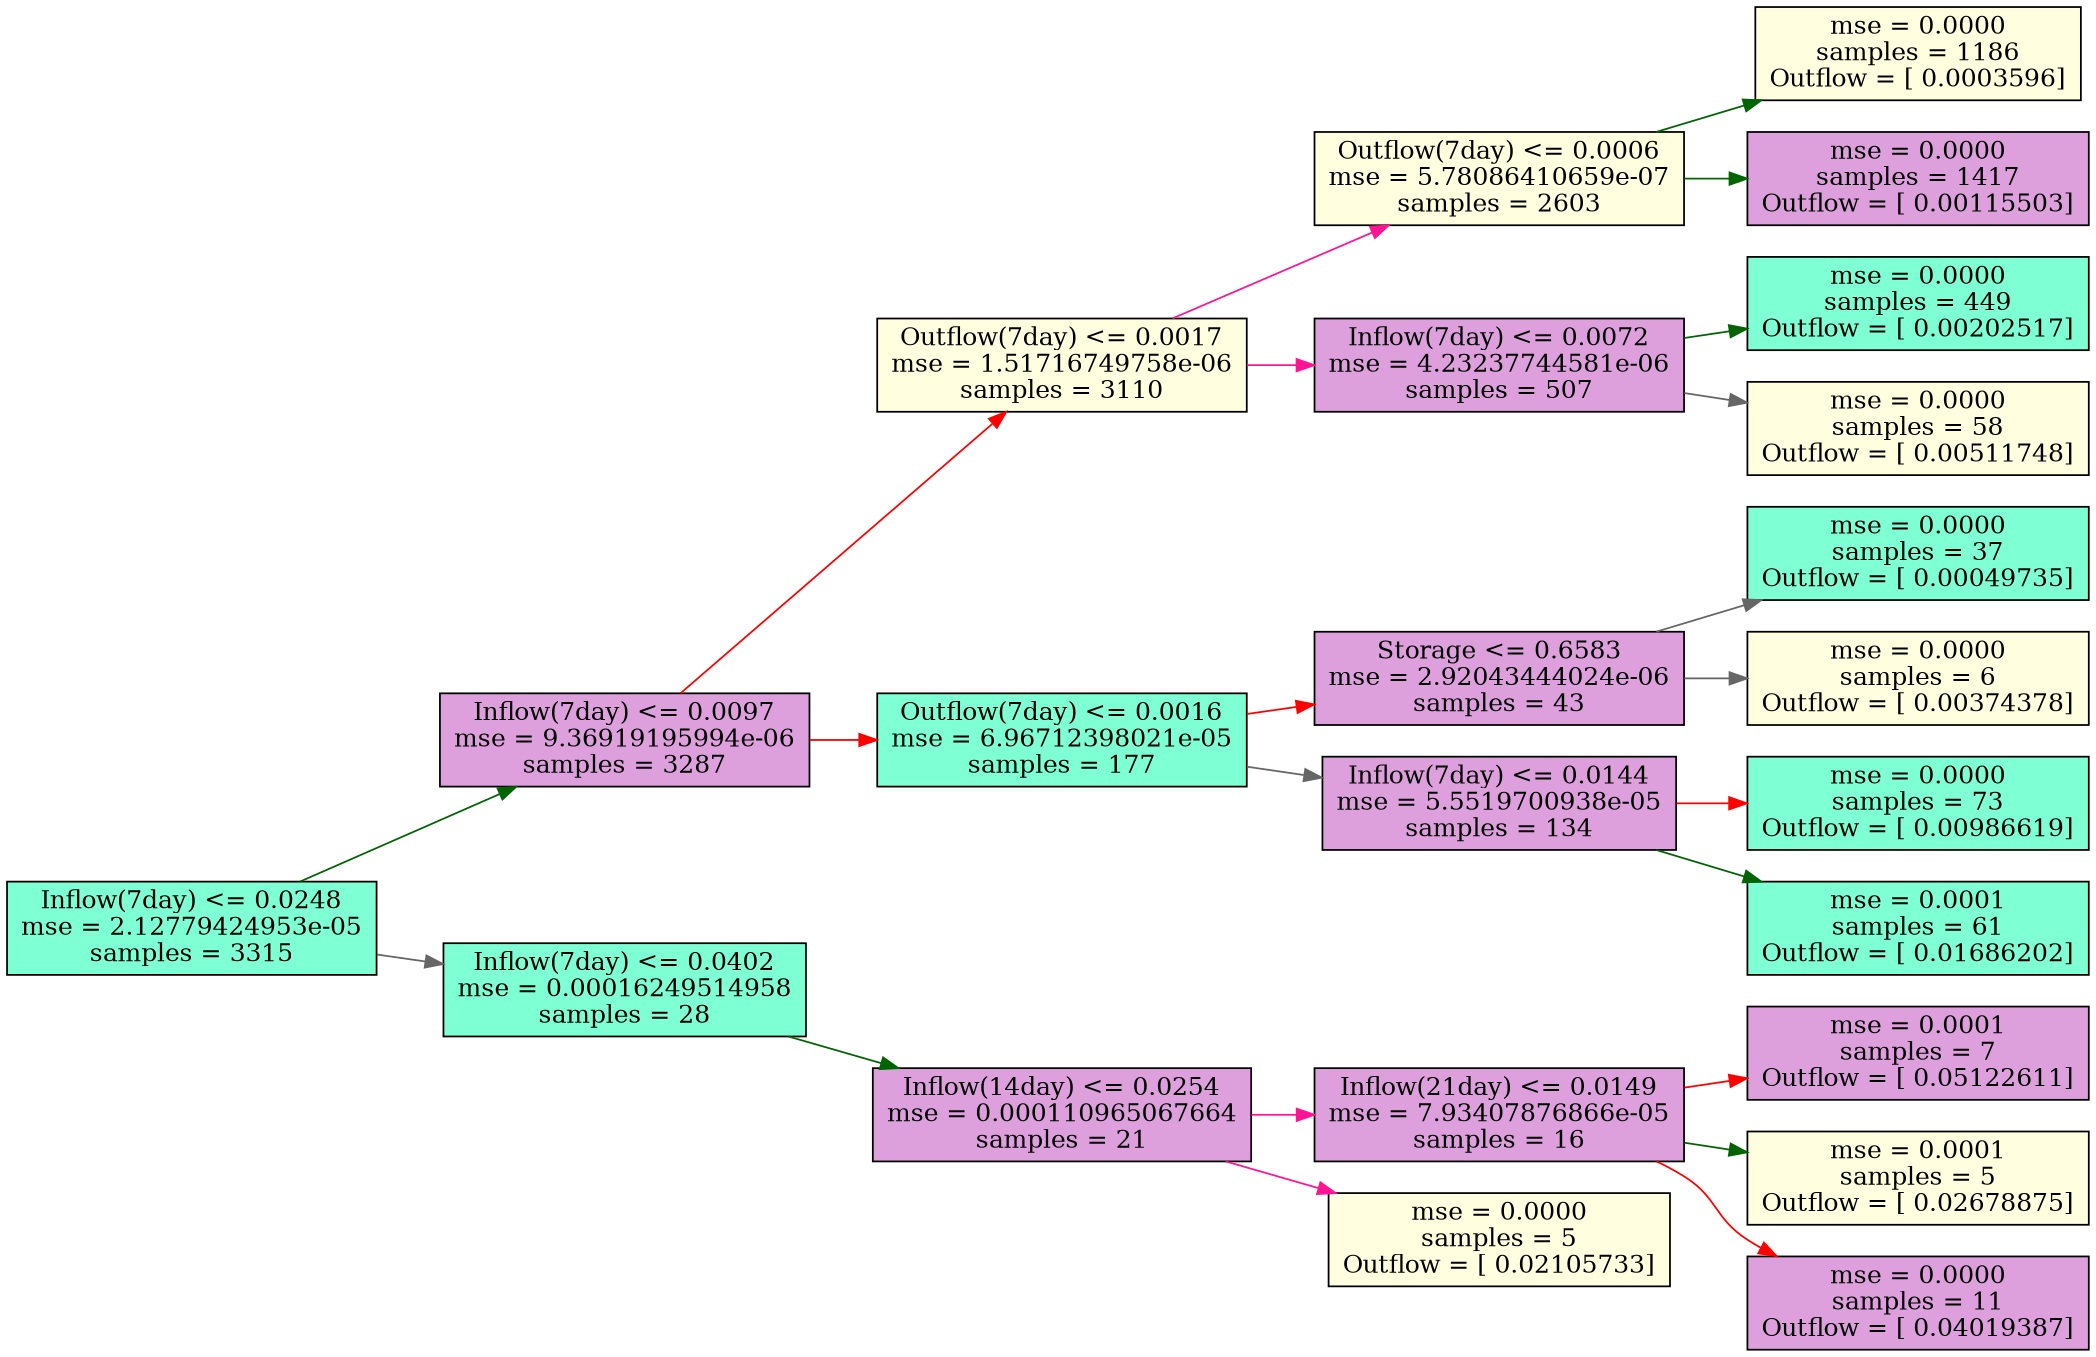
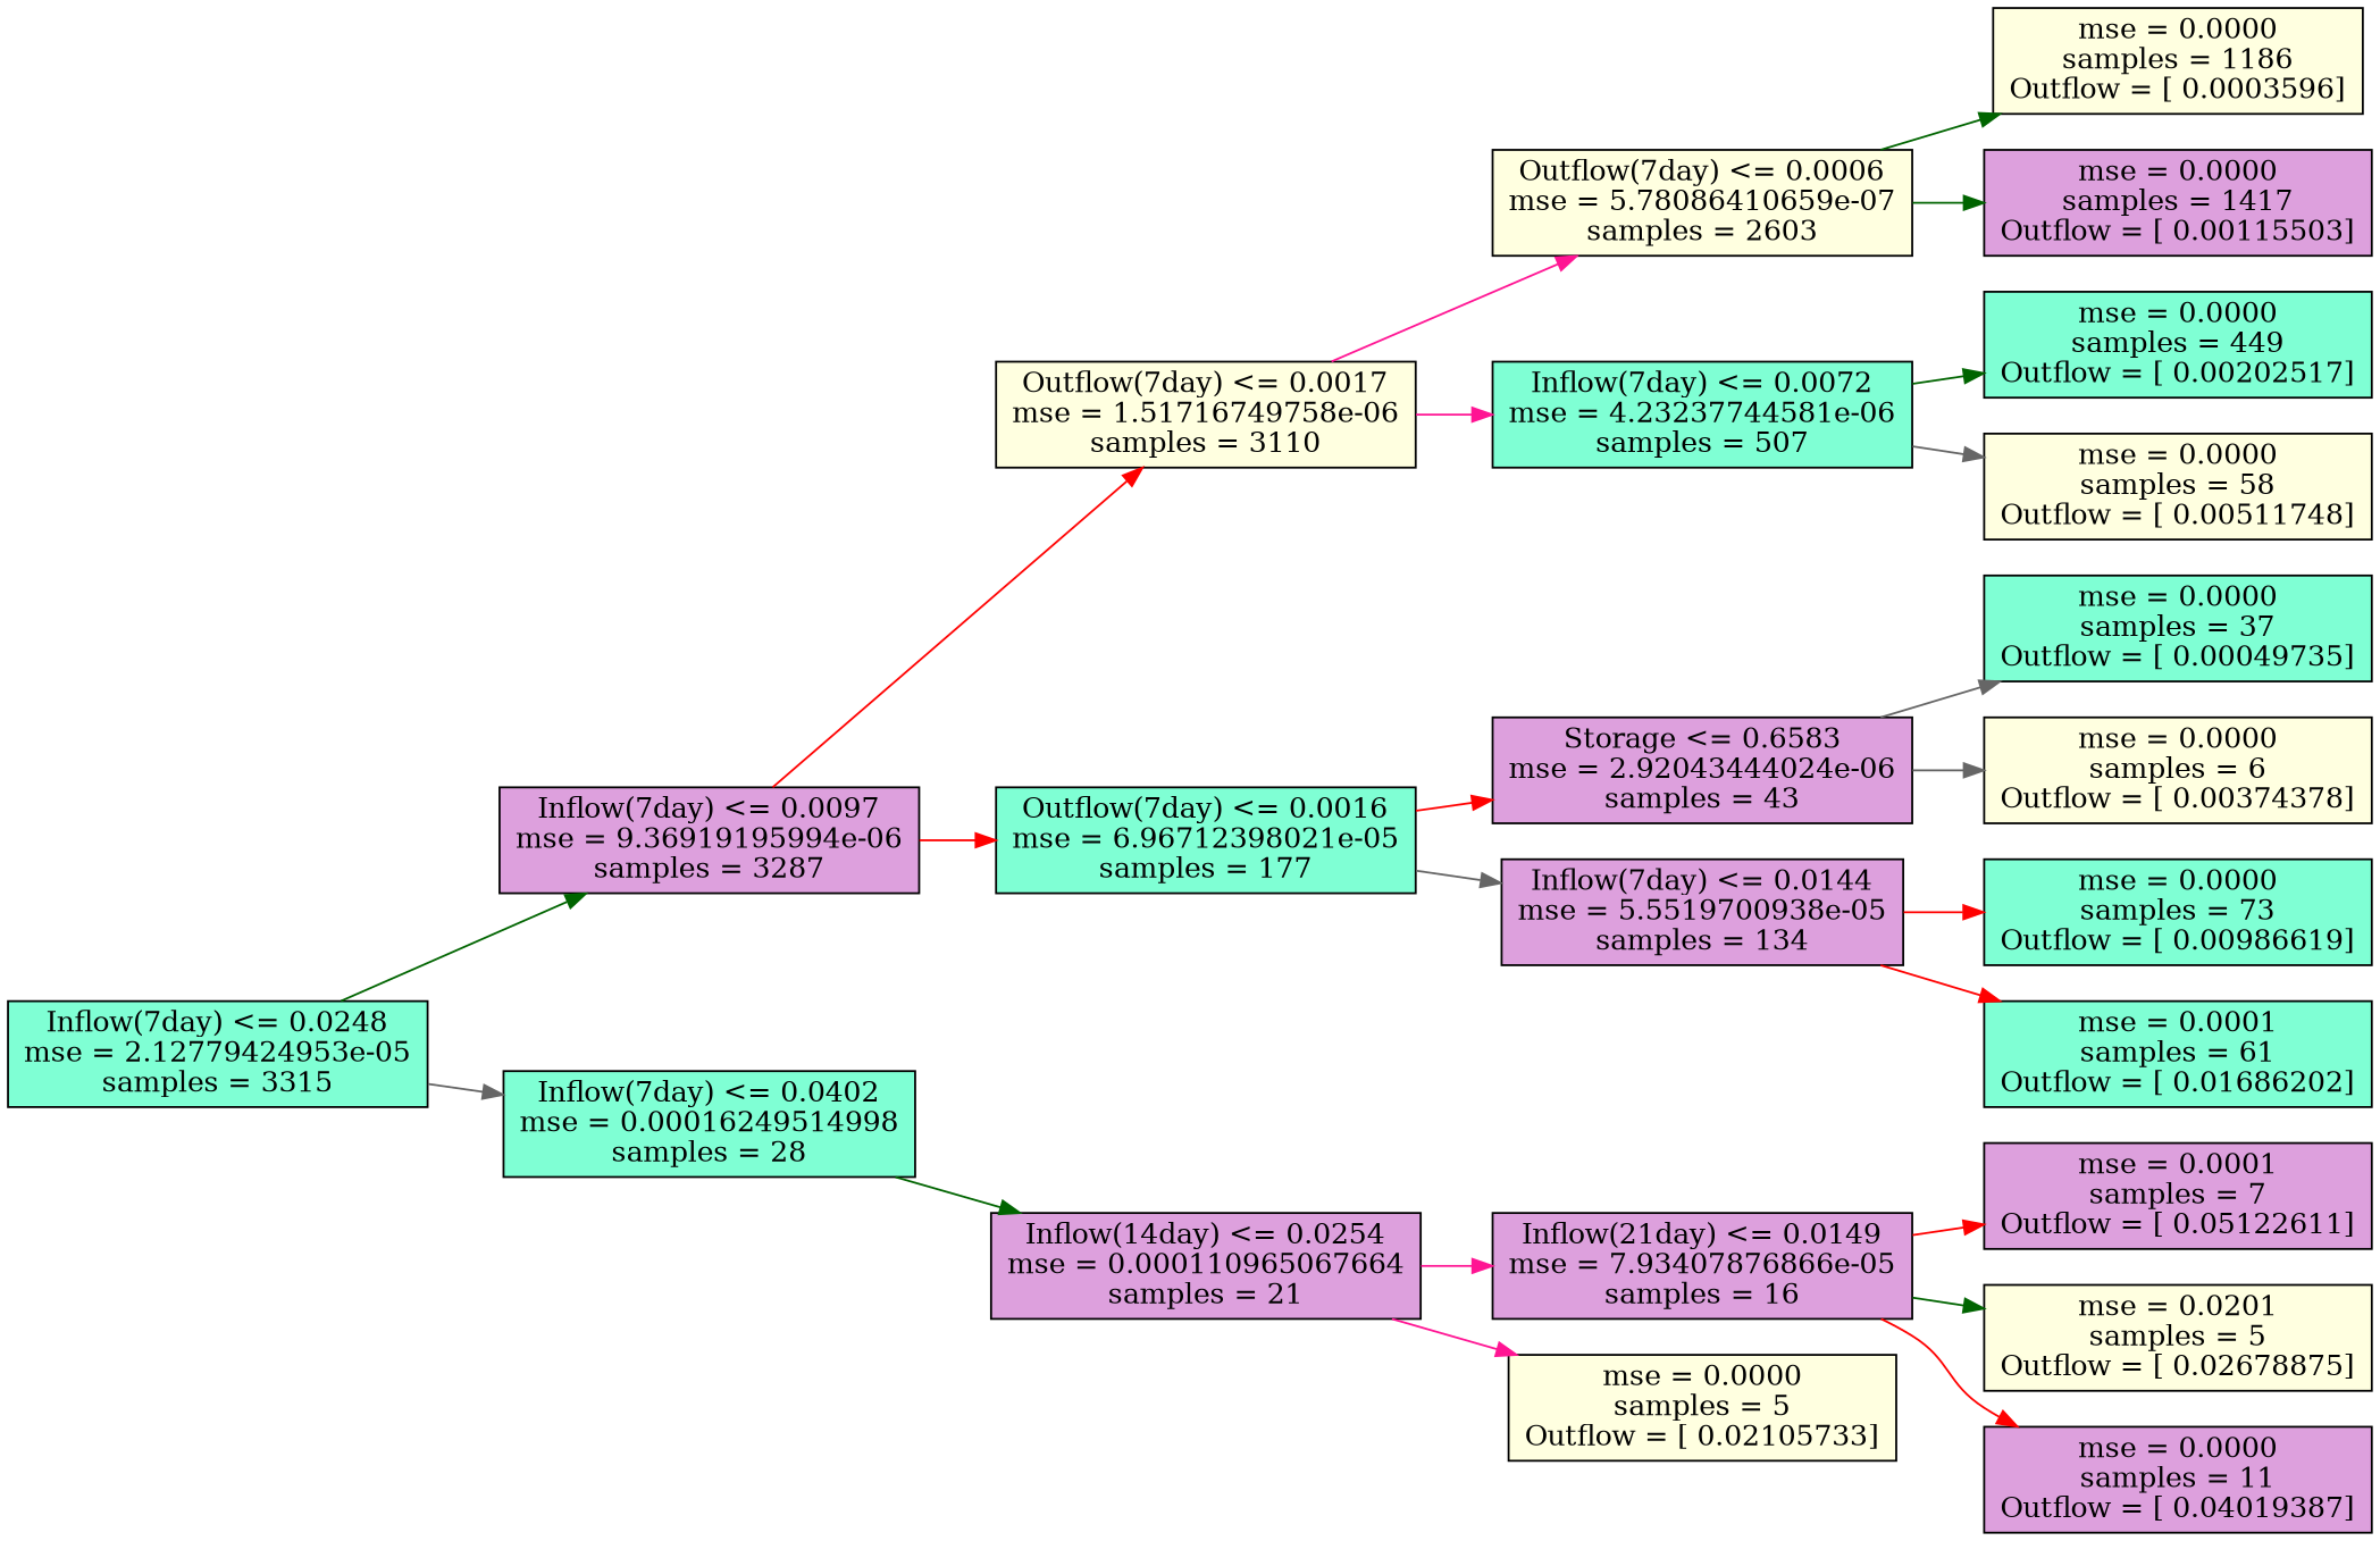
  digraph {
    rankdir=LR
    node [fillcolor=plum shape=box style=filled]
    edge [color=red]
    n1 [fillcolor=aquamarine label="Inflow(7day) <= 0.0248\nmse = 2.12779424953e-05\nsamples = 3315"]
    n2 [label="Inflow(7day) <= 0.0097\nmse = 9.36919195994e-06\nsamples = 3287"]
-   n3 [fillcolor=aquamarine label="Inflow(7day) <= 0.0402\nmse = 0.00016249514958\nsamples = 28"]
+   n3 [fillcolor=aquamarine label="Inflow(7day) <= 0.0402\nmse = 0.00016249514998\nsamples = 28"]
    n4 [fillcolor=lightyellow label="Outflow(7day) <= 0.0017\nmse = 1.51716749758e-06\nsamples = 3110"]
    n5 [fillcolor=aquamarine label="Outflow(7day) <= 0.0016\nmse = 6.96712398021e-05\nsamples = 177"]
    n6 [label="Inflow(14day) <= 0.0254\nmse = 0.000110965067664\nsamples = 21"]
    n7 [fillcolor=lightyellow label="Outflow(7day) <= 0.0006\nmse = 5.78086410659e-07\nsamples = 2603"]
-   n8 [label="Inflow(7day) <= 0.0072\nmse = 4.23237744581e-06\nsamples = 507"]
+   n8 [fillcolor=aquamarine label="Inflow(7day) <= 0.0072\nmse = 4.23237744581e-06\nsamples = 507"]
    n9 [label="Storage <= 0.6583\nmse = 2.92043444024e-06\nsamples = 43"]
    n10 [label="Inflow(7day) <= 0.0144\nmse = 5.5519700938e-05\nsamples = 134"]
    n11 [fillcolor=lightyellow label="mse = 0.0000\nsamples = 1186\nOutflow = [ 0.0003596]"]
    n12 [label="mse = 0.0000\nsamples = 1417\nOutflow = [ 0.00115503]"]
    n13 [fillcolor=aquamarine label="mse = 0.0000\nsamples = 449\nOutflow = [ 0.00202517]"]
    n14 [fillcolor=lightyellow label="mse = 0.0000\nsamples = 58\nOutflow = [ 0.00511748]"]
    n15 [fillcolor=aquamarine label="mse = 0.0000\nsamples = 37\nOutflow = [ 0.00049735]"]
    n16 [fillcolor=lightyellow label="mse = 0.0000\nsamples = 6\nOutflow = [ 0.00374378]"]
    n17 [fillcolor=aquamarine label="mse = 0.0000\nsamples = 73\nOutflow = [ 0.00986619]"]
    n18 [fillcolor=aquamarine label="mse = 0.0001\nsamples = 61\nOutflow = [ 0.01686202]"]
    n19 [label="Inflow(21day) <= 0.0149\nmse = 7.93407876866e-05\nsamples = 16"]
    n20 [fillcolor=lightyellow label="mse = 0.0000\nsamples = 5\nOutflow = [ 0.02105733]"]
    n21 [label="mse = 0.0001\nsamples = 7\nOutflow = [ 0.05122611]"]
-   n22 [fillcolor=lightyellow label="mse = 0.0001\nsamples = 5\nOutflow = [ 0.02678875]"]
+   n22 [fillcolor=lightyellow label="mse = 0.0201\nsamples = 5\nOutflow = [ 0.02678875]"]
    n23 [label="mse = 0.0000\nsamples = 11\nOutflow = [ 0.04019387]"]
    n1 -> n2 [color=darkgreen]
    n1 -> n3 [color=gray40]
    n2 -> n4
    n2 -> n5
    n3 -> n6 [color=darkgreen]
    n4 -> n7 [color=deeppink]
    n4 -> n8 [color=deeppink]
    n5 -> n9
    n5 -> n10 [color=gray40]
    n6 -> n19 [color=deeppink]
    n6 -> n20 [color=deeppink]
    n7 -> n11 [color=darkgreen]
    n7 -> n12 [color=darkgreen]
    n8 -> n13 [color=darkgreen]
    n8 -> n14 [color=gray40]
    n9 -> n15 [color=gray40]
    n9 -> n16 [color=gray40]
    n10 -> n17
-   n10 -> n18 [color=darkgreen]
+   n10 -> n18
    n19 -> n21
    n19 -> n22 [color=darkgreen]
    n19 -> n23
  }
